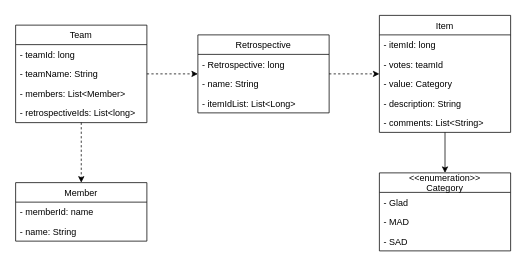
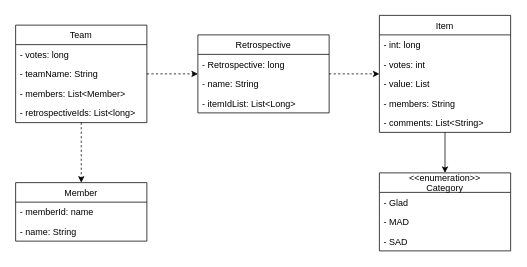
  <mxCell id="0" />
  <mxCell id="1" parent="0" />
  <mxCell id="2" value="" style="edgeStyle=orthogonalEdgeStyle;rounded=0;orthogonalLoop=1;jettySize=auto;html=1;dashed=1;" edge="1" parent="1" source="4" target="10"><mxGeometry relative="1" as="geometry" /></mxCell>
  <mxCell id="3" value="" style="edgeStyle=orthogonalEdgeStyle;rounded=0;orthogonalLoop=1;jettySize=auto;html=1;dashed=1;" edge="1" parent="1" source="4" target="21"><mxGeometry relative="1" as="geometry" /></mxCell>
  <mxCell id="4" value="Team" style="swimlane;fontStyle=0;childLayout=stackLayout;horizontal=1;startSize=26;fillColor=none;horizontalStack=0;resizeParent=1;resizeParentMax=0;resizeLast=0;collapsible=1;marginBottom=0;" parent="1" vertex="1"><mxGeometry x="20" y="33" width="175" height="130" as="geometry" /></mxCell>
- <mxCell id="5" value="- teamId: long" style="text;strokeColor=none;fillColor=none;align=left;verticalAlign=top;spacingLeft=4;spacingRight=4;overflow=hidden;rotatable=0;points=[[0,0.5],[1,0.5]];portConstraint=eastwest;" parent="4" vertex="1"><mxGeometry y="26" width="175" height="26" as="geometry" /></mxCell>
+ <mxCell id="5" value="- votes: long" style="text;strokeColor=none;fillColor=none;align=left;verticalAlign=top;spacingLeft=4;spacingRight=4;overflow=hidden;rotatable=0;points=[[0,0.5],[1,0.5]];portConstraint=eastwest;" parent="4" vertex="1"><mxGeometry y="26" width="175" height="26" as="geometry" /></mxCell>
  <mxCell id="6" value="- teamName: String" style="text;strokeColor=none;fillColor=none;align=left;verticalAlign=top;spacingLeft=4;spacingRight=4;overflow=hidden;rotatable=0;points=[[0,0.5],[1,0.5]];portConstraint=eastwest;" parent="4" vertex="1"><mxGeometry y="52" width="175" height="26" as="geometry" /></mxCell>
  <mxCell id="7" value="- members: List&lt;Member&gt;" style="text;strokeColor=none;fillColor=none;align=left;verticalAlign=top;spacingLeft=4;spacingRight=4;overflow=hidden;rotatable=0;points=[[0,0.5],[1,0.5]];portConstraint=eastwest;" parent="4" vertex="1"><mxGeometry y="78" width="175" height="26" as="geometry" /></mxCell>
  <mxCell id="8" value="- retrospectiveIds: List&lt;long&gt;" style="text;strokeColor=none;fillColor=none;align=left;verticalAlign=top;spacingLeft=4;spacingRight=4;overflow=hidden;rotatable=0;points=[[0,0.5],[1,0.5]];portConstraint=eastwest;" vertex="1" parent="4"><mxGeometry y="104" width="175" height="26" as="geometry" /></mxCell>
  <mxCell id="9" value="" style="edgeStyle=orthogonalEdgeStyle;rounded=0;orthogonalLoop=1;jettySize=auto;html=1;dashed=1;" edge="1" parent="1" source="10" target="15"><mxGeometry relative="1" as="geometry" /></mxCell>
  <mxCell id="10" value="Retrospective" style="swimlane;fontStyle=0;childLayout=stackLayout;horizontal=1;startSize=26;fillColor=none;horizontalStack=0;resizeParent=1;resizeParentMax=0;resizeLast=0;collapsible=1;marginBottom=0;" vertex="1" parent="1"><mxGeometry x="263" y="46" width="175" height="104" as="geometry" /></mxCell>
  <mxCell id="11" value="- Retrospective: long" style="text;strokeColor=none;fillColor=none;align=left;verticalAlign=top;spacingLeft=4;spacingRight=4;overflow=hidden;rotatable=0;points=[[0,0.5],[1,0.5]];portConstraint=eastwest;" vertex="1" parent="10"><mxGeometry y="26" width="175" height="26" as="geometry" /></mxCell>
  <mxCell id="12" value="- name: String" style="text;strokeColor=none;fillColor=none;align=left;verticalAlign=top;spacingLeft=4;spacingRight=4;overflow=hidden;rotatable=0;points=[[0,0.5],[1,0.5]];portConstraint=eastwest;" vertex="1" parent="10"><mxGeometry y="52" width="175" height="26" as="geometry" /></mxCell>
  <mxCell id="13" value="- itemIdList: List&lt;Long&gt;" style="text;strokeColor=none;fillColor=none;align=left;verticalAlign=top;spacingLeft=4;spacingRight=4;overflow=hidden;rotatable=0;points=[[0,0.5],[1,0.5]];portConstraint=eastwest;" vertex="1" parent="10"><mxGeometry y="78" width="175" height="26" as="geometry" /></mxCell>
  <mxCell id="14" value="" style="edgeStyle=orthogonalEdgeStyle;rounded=0;orthogonalLoop=1;jettySize=auto;html=1;" edge="1" parent="1" source="15" target="24"><mxGeometry relative="1" as="geometry" /></mxCell>
  <mxCell id="15" value="Item" style="swimlane;fontStyle=0;childLayout=stackLayout;horizontal=1;startSize=26;fillColor=none;horizontalStack=0;resizeParent=1;resizeParentMax=0;resizeLast=0;collapsible=1;marginBottom=0;" vertex="1" parent="1"><mxGeometry x="505" y="20" width="175" height="156" as="geometry" /></mxCell>
- <mxCell id="16" value="- itemId: long" style="text;strokeColor=none;fillColor=none;align=left;verticalAlign=top;spacingLeft=4;spacingRight=4;overflow=hidden;rotatable=0;points=[[0,0.5],[1,0.5]];portConstraint=eastwest;" vertex="1" parent="15"><mxGeometry y="26" width="175" height="26" as="geometry" /></mxCell>
- <mxCell id="17" value="- votes: teamId" style="text;strokeColor=none;fillColor=none;align=left;verticalAlign=top;spacingLeft=4;spacingRight=4;overflow=hidden;rotatable=0;points=[[0,0.5],[1,0.5]];portConstraint=eastwest;" vertex="1" parent="15"><mxGeometry y="52" width="175" height="26" as="geometry" /></mxCell>
- <mxCell id="18" value="- value: Category" style="text;strokeColor=none;fillColor=none;align=left;verticalAlign=top;spacingLeft=4;spacingRight=4;overflow=hidden;rotatable=0;points=[[0,0.5],[1,0.5]];portConstraint=eastwest;" vertex="1" parent="15"><mxGeometry y="78" width="175" height="26" as="geometry" /></mxCell>
- <mxCell id="19" value="- description: String" style="text;strokeColor=none;fillColor=none;align=left;verticalAlign=top;spacingLeft=4;spacingRight=4;overflow=hidden;rotatable=0;points=[[0,0.5],[1,0.5]];portConstraint=eastwest;" vertex="1" parent="15"><mxGeometry y="104" width="175" height="26" as="geometry" /></mxCell>
+ <mxCell id="16" value="- int: long" style="text;strokeColor=none;fillColor=none;align=left;verticalAlign=top;spacingLeft=4;spacingRight=4;overflow=hidden;rotatable=0;points=[[0,0.5],[1,0.5]];portConstraint=eastwest;" vertex="1" parent="15"><mxGeometry y="26" width="175" height="26" as="geometry" /></mxCell>
+ <mxCell id="17" value="- votes: int" style="text;strokeColor=none;fillColor=none;align=left;verticalAlign=top;spacingLeft=4;spacingRight=4;overflow=hidden;rotatable=0;points=[[0,0.5],[1,0.5]];portConstraint=eastwest;" vertex="1" parent="15"><mxGeometry y="52" width="175" height="26" as="geometry" /></mxCell>
+ <mxCell id="18" value="- value: List" style="text;strokeColor=none;fillColor=none;align=left;verticalAlign=top;spacingLeft=4;spacingRight=4;overflow=hidden;rotatable=0;points=[[0,0.5],[1,0.5]];portConstraint=eastwest;" vertex="1" parent="15"><mxGeometry y="78" width="175" height="26" as="geometry" /></mxCell>
+ <mxCell id="19" value="- members: String" style="text;strokeColor=none;fillColor=none;align=left;verticalAlign=top;spacingLeft=4;spacingRight=4;overflow=hidden;rotatable=0;points=[[0,0.5],[1,0.5]];portConstraint=eastwest;" vertex="1" parent="15"><mxGeometry y="104" width="175" height="26" as="geometry" /></mxCell>
  <mxCell id="20" value="- comments: List&lt;String&gt;" style="text;strokeColor=none;fillColor=none;align=left;verticalAlign=top;spacingLeft=4;spacingRight=4;overflow=hidden;rotatable=0;points=[[0,0.5],[1,0.5]];portConstraint=eastwest;" vertex="1" parent="15"><mxGeometry y="130" width="175" height="26" as="geometry" /></mxCell>
  <mxCell id="21" value="Member" style="swimlane;fontStyle=0;childLayout=stackLayout;horizontal=1;startSize=26;fillColor=none;horizontalStack=0;resizeParent=1;resizeParentMax=0;resizeLast=0;collapsible=1;marginBottom=0;" vertex="1" parent="1"><mxGeometry x="20" y="243" width="175" height="78" as="geometry" /></mxCell>
  <mxCell id="22" value="- memberId: name" style="text;strokeColor=none;fillColor=none;align=left;verticalAlign=top;spacingLeft=4;spacingRight=4;overflow=hidden;rotatable=0;points=[[0,0.5],[1,0.5]];portConstraint=eastwest;" vertex="1" parent="21"><mxGeometry y="26" width="175" height="26" as="geometry" /></mxCell>
  <mxCell id="23" value="- name: String" style="text;strokeColor=none;fillColor=none;align=left;verticalAlign=top;spacingLeft=4;spacingRight=4;overflow=hidden;rotatable=0;points=[[0,0.5],[1,0.5]];portConstraint=eastwest;" vertex="1" parent="21"><mxGeometry y="52" width="175" height="26" as="geometry" /></mxCell>
  <mxCell id="24" value="&lt;&lt;enumeration&gt;&gt;&#10;Category" style="swimlane;fontStyle=0;childLayout=stackLayout;horizontal=1;startSize=26;fillColor=none;horizontalStack=0;resizeParent=1;resizeParentMax=0;resizeLast=0;collapsible=1;marginBottom=0;" vertex="1" parent="1"><mxGeometry x="505" y="230" width="175" height="104" as="geometry" /></mxCell>
  <mxCell id="25" value="- Glad" style="text;strokeColor=none;fillColor=none;align=left;verticalAlign=top;spacingLeft=4;spacingRight=4;overflow=hidden;rotatable=0;points=[[0,0.5],[1,0.5]];portConstraint=eastwest;" vertex="1" parent="24"><mxGeometry y="26" width="175" height="26" as="geometry" /></mxCell>
  <mxCell id="26" value="- MAD" style="text;strokeColor=none;fillColor=none;align=left;verticalAlign=top;spacingLeft=4;spacingRight=4;overflow=hidden;rotatable=0;points=[[0,0.5],[1,0.5]];portConstraint=eastwest;" vertex="1" parent="24"><mxGeometry y="52" width="175" height="26" as="geometry" /></mxCell>
  <mxCell id="27" value="- SAD" style="text;strokeColor=none;fillColor=none;align=left;verticalAlign=top;spacingLeft=4;spacingRight=4;overflow=hidden;rotatable=0;points=[[0,0.5],[1,0.5]];portConstraint=eastwest;" vertex="1" parent="24"><mxGeometry y="78" width="175" height="26" as="geometry" /></mxCell>
